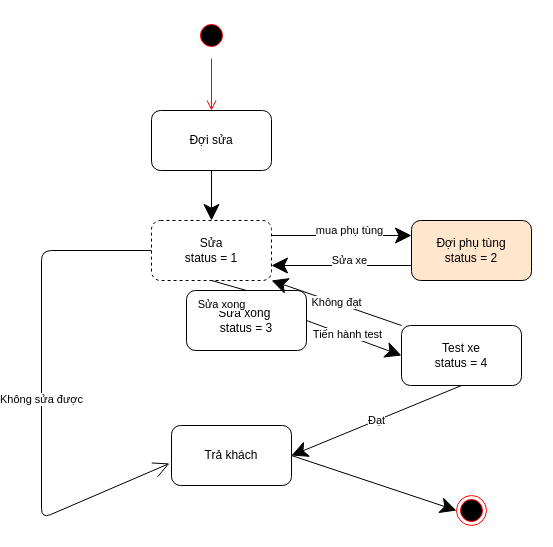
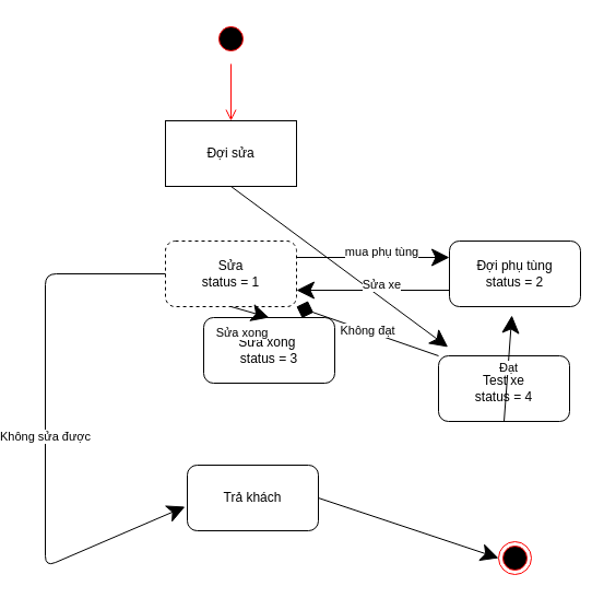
  <mxCell id="0" />
  <mxCell id="1" parent="0" />
  <mxCell id="2" value="" style="ellipse;html=1;shape=startState;fillColor=#000000;strokeColor=#ff0000;hachureGap=4;pointerEvents=0;" vertex="1" parent="1"><mxGeometry x="175" y="20" width="30" height="30" as="geometry" /></mxCell>
  <mxCell id="3" value="" style="edgeStyle=orthogonalEdgeStyle;html=1;verticalAlign=bottom;endArrow=open;endSize=8;strokeColor=#ff0000;sourcePerimeterSpacing=8;targetPerimeterSpacing=8;entryX=0.5;entryY=0;entryDx=0;entryDy=0;" edge="1" source="2" parent="1" target="4"><mxGeometry relative="1" as="geometry"><mxPoint x="75" y="110" as="targetPoint" /></mxGeometry></mxCell>
- <mxCell id="4" value="Đợi sửa" style="rounded=1;whiteSpace=wrap;html=1;hachureGap=4;pointerEvents=0;" vertex="1" parent="1"><mxGeometry x="130" y="110" width="120" height="60" as="geometry" /></mxCell>
+ <mxCell id="4" value="Đợi sửa" style="whiteSpace=wrap;html=1;hachureGap=4;pointerEvents=0;rounded=0;" vertex="1" parent="1"><mxGeometry x="130" y="110" width="120" height="60" as="geometry" /></mxCell>
  <mxCell id="5" value="Sửa&lt;br&gt;status = 1" style="rounded=1;whiteSpace=wrap;html=1;hachureGap=4;pointerEvents=0;dashed=1;" vertex="1" parent="1"><mxGeometry x="130" y="220" width="120" height="60" as="geometry" /></mxCell>
- <mxCell id="6" value="" style="endArrow=classic;html=1;startSize=14;endSize=14;sourcePerimeterSpacing=8;targetPerimeterSpacing=8;exitX=0.5;exitY=1;exitDx=0;exitDy=0;entryX=0.5;entryY=0;entryDx=0;entryDy=0;" edge="1" parent="1" source="4" target="5"><mxGeometry width="50" height="50" relative="1" as="geometry"><mxPoint x="340" y="180" as="sourcePoint" /><mxPoint x="75" y="240" as="targetPoint" /></mxGeometry></mxCell>
- <mxCell id="7" value="Đợi phụ tùng&lt;br&gt;status = 2" style="rounded=1;whiteSpace=wrap;html=1;hachureGap=4;pointerEvents=0;fillColor=#ffe6cc;" vertex="1" parent="1"><mxGeometry x="390" y="220" width="120" height="60" as="geometry" /></mxCell>
+ <mxCell id="6" value="" style="endArrow=classic;html=1;startSize=14;endSize=14;sourcePerimeterSpacing=8;targetPerimeterSpacing=8;exitX=0.5;exitY=1;exitDx=0;exitDy=0;" edge="1" parent="1" source="4" target="11"><mxGeometry width="50" height="50" relative="1" as="geometry"><mxPoint x="340" y="180" as="sourcePoint" /><mxPoint x="75" y="240" as="targetPoint" /></mxGeometry></mxCell>
+ <mxCell id="7" value="Đợi phụ tùng&lt;br&gt;status = 2" style="rounded=1;whiteSpace=wrap;html=1;hachureGap=4;pointerEvents=0;" vertex="1" parent="1"><mxGeometry x="390" y="220" width="120" height="60" as="geometry" /></mxCell>
  <mxCell id="8" value="mua phụ tùng" style="endArrow=classic;html=1;startSize=14;endSize=14;sourcePerimeterSpacing=8;targetPerimeterSpacing=8;exitX=1;exitY=0.25;exitDx=0;exitDy=0;entryX=0;entryY=0.25;entryDx=0;entryDy=0;" edge="1" parent="1" source="5" target="7"><mxGeometry x="0.111" y="5" width="50" height="50" relative="1" as="geometry"><mxPoint x="340" y="180" as="sourcePoint" /><mxPoint x="390" y="130" as="targetPoint" /><mxPoint as="offset" /></mxGeometry></mxCell>
  <mxCell id="9" value="Sửa xe" style="endArrow=classic;html=1;startSize=14;endSize=14;sourcePerimeterSpacing=8;targetPerimeterSpacing=8;exitX=0;exitY=0.75;exitDx=0;exitDy=0;entryX=1;entryY=0.75;entryDx=0;entryDy=0;" edge="1" parent="1" source="7" target="5"><mxGeometry x="-0.111" y="-5" width="50" height="50" relative="1" as="geometry"><mxPoint x="340" y="170" as="sourcePoint" /><mxPoint x="390" y="120" as="targetPoint" /><mxPoint as="offset" /></mxGeometry></mxCell>
  <mxCell id="10" value="Sửa xong&amp;nbsp;&lt;br&gt;status = 3" style="rounded=1;whiteSpace=wrap;html=1;hachureGap=4;pointerEvents=0;" vertex="1" parent="1"><mxGeometry x="165" y="290" width="120" height="60" as="geometry" /></mxCell>
  <mxCell id="11" value="Test xe&lt;br&gt;status = 4" style="rounded=1;whiteSpace=wrap;html=1;hachureGap=4;pointerEvents=0;" vertex="1" parent="1"><mxGeometry x="380" y="325" width="120" height="60" as="geometry" /></mxCell>
- <mxCell id="12" value="" style="endArrow=classic;html=1;startSize=14;endSize=14;sourcePerimeterSpacing=8;targetPerimeterSpacing=8;exitX=1;exitY=0.5;exitDx=0;exitDy=0;entryX=0;entryY=0.5;entryDx=0;entryDy=0;" edge="1" parent="1" source="10" target="11"><mxGeometry width="50" height="50" relative="1" as="geometry"><mxPoint x="340" y="350" as="sourcePoint" /><mxPoint x="390" y="300" as="targetPoint" /></mxGeometry></mxCell>
- <mxCell id="13" value="Tiến hành test" style="edgeLabel;html=1;align=center;verticalAlign=middle;resizable=0;points=[];" vertex="1" connectable="0" parent="12"><mxGeometry x="-0.156" y="1" relative="1" as="geometry"><mxPoint as="offset" /></mxGeometry></mxCell>
- <mxCell id="14" value="Không đạt" style="endArrow=classic;html=1;startSize=14;endSize=14;sourcePerimeterSpacing=8;targetPerimeterSpacing=8;exitX=0;exitY=0;exitDx=0;exitDy=0;entryX=1;entryY=1;entryDx=0;entryDy=0;" edge="1" parent="1" source="11" target="5"><mxGeometry width="50" height="50" relative="1" as="geometry"><mxPoint x="340" y="350" as="sourcePoint" /><mxPoint x="130" y="290" as="targetPoint" /></mxGeometry></mxCell>
+ <mxCell id="14" value="Không đạt" style="endArrow=diamond;html=1;startSize=14;endSize=14;sourcePerimeterSpacing=8;targetPerimeterSpacing=8;exitX=0;exitY=0;exitDx=0;exitDy=0;entryX=1;entryY=1;entryDx=0;entryDy=0;" edge="1" parent="1" source="11" target="5"><mxGeometry width="50" height="50" relative="1" as="geometry"><mxPoint x="340" y="350" as="sourcePoint" /><mxPoint x="130" y="290" as="targetPoint" /></mxGeometry></mxCell>
  <mxCell id="15" value="" style="ellipse;html=1;shape=endState;fillColor=#000000;strokeColor=#ff0000;hachureGap=4;pointerEvents=0;" vertex="1" parent="1"><mxGeometry x="435" y="495" width="30" height="30" as="geometry" /></mxCell>
  <mxCell id="16" value="Trả khách" style="rounded=1;whiteSpace=wrap;html=1;hachureGap=4;pointerEvents=0;" vertex="1" parent="1"><mxGeometry x="150" y="425" width="120" height="60" as="geometry" /></mxCell>
- <mxCell id="17" value="Sửa xong" style="endArrow=none;html=1;startSize=14;endSize=14;sourcePerimeterSpacing=8;targetPerimeterSpacing=8;exitX=0.5;exitY=1;exitDx=0;exitDy=0;entryX=0.5;entryY=0;entryDx=0;entryDy=0;" edge="1" parent="1" source="5" target="10"><mxGeometry x="-0.143" y="-20" width="50" height="50" relative="1" as="geometry"><mxPoint x="340" y="350" as="sourcePoint" /><mxPoint x="390" y="300" as="targetPoint" /><mxPoint as="offset" /></mxGeometry></mxCell>
- <mxCell id="18" value="Đạt" style="endArrow=classic;html=1;startSize=14;endSize=14;sourcePerimeterSpacing=8;targetPerimeterSpacing=8;exitX=0.5;exitY=1;exitDx=0;exitDy=0;entryX=1;entryY=0.5;entryDx=0;entryDy=0;" edge="1" parent="1" source="11" target="16"><mxGeometry width="50" height="50" relative="1" as="geometry"><mxPoint x="340" y="350" as="sourcePoint" /><mxPoint x="390" y="300" as="targetPoint" /></mxGeometry></mxCell>
- <mxCell id="19" value="Không sửa được" style="endArrow=open;html=1;startSize=14;endSize=14;sourcePerimeterSpacing=8;targetPerimeterSpacing=8;exitX=0;exitY=0.5;exitDx=0;exitDy=0;entryX=-0.017;entryY=0.633;entryDx=0;entryDy=0;entryPerimeter=0;" edge="1" parent="1" source="5" target="16"><mxGeometry width="50" height="50" relative="1" as="geometry"><mxPoint x="340" y="350" as="sourcePoint" /><mxPoint x="390" y="300" as="targetPoint" /><Array as="points"><mxPoint x="20" y="250" /><mxPoint x="20" y="518" /></Array></mxGeometry></mxCell>
+ <mxCell id="17" value="Sửa xong" style="endArrow=classic;html=1;startSize=14;endSize=14;sourcePerimeterSpacing=8;targetPerimeterSpacing=8;exitX=0.5;exitY=1;exitDx=0;exitDy=0;entryX=0.5;entryY=0;entryDx=0;entryDy=0;" edge="1" parent="1" source="5" target="10"><mxGeometry x="-0.143" y="-20" width="50" height="50" relative="1" as="geometry"><mxPoint x="340" y="350" as="sourcePoint" /><mxPoint x="390" y="300" as="targetPoint" /><mxPoint as="offset" /></mxGeometry></mxCell>
+ <mxCell id="18" value="Đạt" style="endArrow=classic;html=1;startSize=14;endSize=14;sourcePerimeterSpacing=8;targetPerimeterSpacing=8;exitX=0.5;exitY=1;exitDx=0;exitDy=0;" edge="1" parent="1" source="11" target="7"><mxGeometry width="50" height="50" relative="1" as="geometry"><mxPoint x="340" y="350" as="sourcePoint" /><mxPoint x="390" y="300" as="targetPoint" /></mxGeometry></mxCell>
+ <mxCell id="19" value="Không sửa được" style="endArrow=classic;html=1;startSize=14;endSize=14;sourcePerimeterSpacing=8;targetPerimeterSpacing=8;exitX=0;exitY=0.5;exitDx=0;exitDy=0;entryX=-0.017;entryY=0.633;entryDx=0;entryDy=0;entryPerimeter=0;" edge="1" parent="1" source="5" target="16"><mxGeometry width="50" height="50" relative="1" as="geometry"><mxPoint x="340" y="350" as="sourcePoint" /><mxPoint x="390" y="300" as="targetPoint" /><Array as="points"><mxPoint x="20" y="250" /><mxPoint x="20" y="518" /></Array></mxGeometry></mxCell>
  <mxCell id="20" value="" style="endArrow=classic;html=1;startSize=14;endSize=14;sourcePerimeterSpacing=8;targetPerimeterSpacing=8;exitX=1;exitY=0.5;exitDx=0;exitDy=0;entryX=0;entryY=0.5;entryDx=0;entryDy=0;" edge="1" parent="1" source="16" target="15"><mxGeometry width="50" height="50" relative="1" as="geometry"><mxPoint x="370" y="300" as="sourcePoint" /><mxPoint x="420" y="250" as="targetPoint" /></mxGeometry></mxCell>
